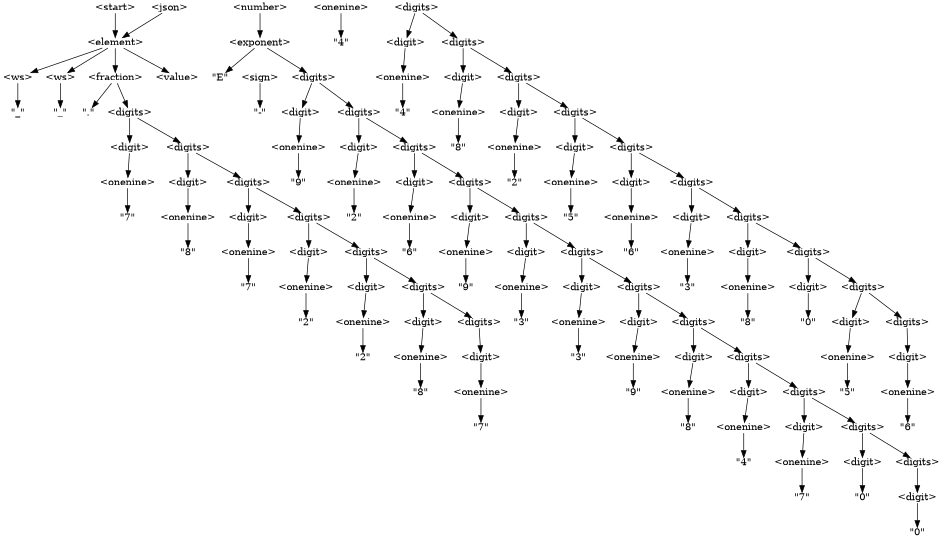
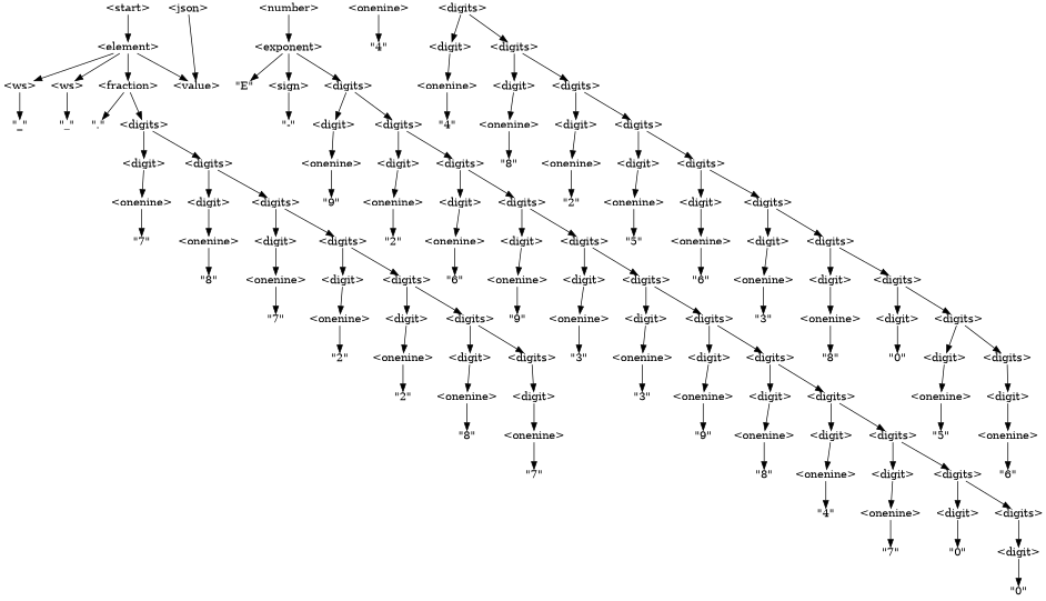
  digraph {
    node [shape=plain]
    n1 [label="\<start\>"]
    n2 [label="\<element\>"]
    n3 [label="\<json\>"]
    n4 [label="\<ws\>"]
    n5 [label="\<value\>"]
    n6 [label="\<ws\>"]
    n7 [label="\<fraction\>"]
    n8 [label="\"_\""]
    n9 [label="\"_\""]
    n10 [label="\<number\>"]
    n11 [label="\<exponent\>"]
    n12 [label="\".\""]
    n13 [label="\<digits\>"]
    n14 [label="\"E\""]
    n15 [label="\<sign\>"]
    n16 [label="\<digits\>"]
    n17 [label="\<onenine\>"]
    n18 [label="\"4\""]
    n19 [label="\<digits\>"]
    n20 [label="\<digit\>"]
    n21 [label="\<digits\>"]
    n22 [label="\<digit\>"]
    n23 [label="\<digits\>"]
    n24 [label="\"-\""]
    n25 [label="\<digit\>"]
    n26 [label="\<digits\>"]
    n27 [label="\<onenine\>"]
    n28 [label="\<digit\>"]
    n29 [label="\<digits\>"]
    n30 [label="\<onenine\>"]
    n31 [label="\<digit\>"]
    n32 [label="\<digits\>"]
    n33 [label="\<onenine\>"]
    n34 [label="\<digit\>"]
    n35 [label="\<digits\>"]
    n36 [label="\"4\""]
    n37 [label="\<onenine\>"]
    n38 [label="\<digit\>"]
    n39 [label="\<digits\>"]
    n40 [label="\"7\""]
    n41 [label="\<onenine\>"]
    n42 [label="\<digit\>"]
    n43 [label="\<digits\>"]
    n44 [label="\"9\""]
    n45 [label="\<onenine\>"]
    n46 [label="\<digit\>"]
    n47 [label="\<digits\>"]
    n48 [label="\"8\""]
    n49 [label="\<onenine\>"]
    n50 [label="\<digit\>"]
    n51 [label="\<digits\>"]
    n52 [label="\"8\""]
    n53 [label="\<onenine\>"]
    n54 [label="\<digit\>"]
    n55 [label="\<digits\>"]
    n56 [label="\"2\""]
    n57 [label="\<onenine\>"]
    n58 [label="\<digit\>"]
    n59 [label="\<digits\>"]
    n60 [label="\"2\""]
    n61 [label="\<onenine\>"]
    n62 [label="\<digit\>"]
    n63 [label="\<digits\>"]
    n64 [label="\"7\""]
    n65 [label="\<onenine\>"]
    n66 [label="\<digit\>"]
    n67 [label="\<digits\>"]
    n68 [label="\"6\""]
    n69 [label="\<onenine\>"]
    n70 [label="\<digit\>"]
    n71 [label="\<digits\>"]
    n72 [label="\"5\""]
    n73 [label="\<onenine\>"]
    n74 [label="\<digit\>"]
    n75 [label="\<digits\>"]
    n76 [label="\"2\""]
    n77 [label="\<onenine\>"]
    n78 [label="\<digit\>"]
    n79 [label="\<digits\>"]
    n80 [label="\"9\""]
    n81 [label="\<onenine\>"]
    n82 [label="\<digit\>"]
    n83 [label="\<digits\>"]
    n84 [label="\"6\""]
    n85 [label="\<onenine\>"]
    n86 [label="\<digit\>"]
    n87 [label="\<digits\>"]
    n88 [label="\"2\""]
    n89 [label="\<onenine\>"]
    n90 [label="\<digit\>"]
    n91 [label="\"3\""]
    n92 [label="\<onenine\>"]
    n93 [label="\<digit\>"]
    n94 [label="\<digits\>"]
    n95 [label="\"3\""]
    n96 [label="\<onenine\>"]
    n97 [label="\<digit\>"]
    n98 [label="\<digits\>"]
    n99 [label="\"8\""]
    n100 [label="\<onenine\>"]
    n101 [label="\"3\""]
    n102 [label="\<onenine\>"]
    n103 [label="\<digit\>"]
    n104 [label="\<digits\>"]
    n105 [label="\"8\""]
    n106 [label="\"0\""]
    n107 [label="\<digit\>"]
    n108 [label="\<digits\>"]
    n109 [label="\"7\""]
    n110 [label="\"9\""]
    n111 [label="\<onenine\>"]
    n112 [label="\<digit\>"]
    n113 [label="\<digits\>"]
    n114 [label="\<onenine\>"]
    n115 [label="\<digit\>"]
    n116 [label="\"8\""]
    n117 [label="\<onenine\>"]
    n118 [label="\<digit\>"]
    n119 [label="\<digits\>"]
    n120 [label="\"5\""]
    n121 [label="\<onenine\>"]
    n122 [label="\"4\""]
    n123 [label="\<onenine\>"]
    n124 [label="\<digit\>"]
    n125 [label="\<digits\>"]
    n126 [label="\"6\""]
    n127 [label="\"7\""]
    n128 [label="\"0\""]
    n129 [label="\<digit\>"]
    n130 [label="\"0\""]
    n1 -> n2
    n2 -> n4
    n2 -> n5
    n2 -> n6
    n2 -> n7
-   n3 -> n2
+   n3 -> n5
    n4 -> n8
    n6 -> n9
    n7 -> n12
    n7 -> n13
    n10 -> n11
    n11 -> n14
+   n11 -> n15
    n11 -> n16
    n13 -> n22
    n13 -> n23
    n15 -> n24
    n16 -> n25
    n16 -> n26
    n17 -> n18
    n19 -> n20
    n19 -> n21
    n20 -> n27
    n21 -> n28
    n21 -> n29
    n22 -> n30
    n23 -> n31
    n23 -> n32
    n25 -> n33
    n26 -> n34
    n26 -> n35
    n27 -> n36
    n28 -> n37
    n29 -> n38
    n29 -> n39
    n30 -> n40
    n31 -> n41
    n32 -> n42
    n32 -> n43
    n33 -> n44
    n34 -> n45
    n35 -> n46
    n35 -> n47
    n37 -> n48
    n38 -> n49
    n39 -> n50
    n39 -> n51
    n41 -> n52
    n42 -> n53
    n43 -> n54
    n43 -> n55
    n45 -> n56
    n46 -> n57
    n47 -> n58
    n47 -> n59
    n49 -> n60
    n50 -> n61
    n51 -> n62
    n51 -> n63
    n53 -> n64
    n54 -> n65
    n55 -> n66
    n55 -> n67
    n57 -> n68
    n58 -> n69
    n59 -> n70
    n59 -> n71
    n61 -> n72
    n62 -> n73
    n63 -> n74
    n63 -> n75
    n65 -> n76
    n66 -> n77
    n67 -> n78
    n67 -> n79
    n69 -> n80
    n70 -> n81
    n71 -> n82
    n71 -> n83
    n73 -> n84
    n74 -> n85
    n75 -> n86
    n75 -> n87
    n77 -> n88
    n78 -> n89
    n79 -> n90
    n81 -> n91
    n82 -> n92
    n83 -> n93
    n83 -> n94
    n85 -> n95
    n86 -> n96
    n87 -> n97
    n87 -> n98
    n89 -> n99
    n90 -> n100
    n92 -> n101
    n93 -> n102
    n94 -> n103
    n94 -> n104
    n96 -> n105
    n97 -> n106
    n98 -> n107
    n98 -> n108
    n100 -> n109
    n102 -> n110
    n103 -> n111
    n104 -> n112
    n104 -> n113
    n107 -> n114
    n108 -> n115
    n111 -> n116
    n112 -> n117
    n113 -> n118
    n113 -> n119
    n114 -> n120
    n115 -> n121
    n117 -> n122
    n118 -> n123
    n119 -> n124
    n119 -> n125
    n121 -> n126
    n123 -> n127
    n124 -> n128
    n125 -> n129
    n129 -> n130
  }
